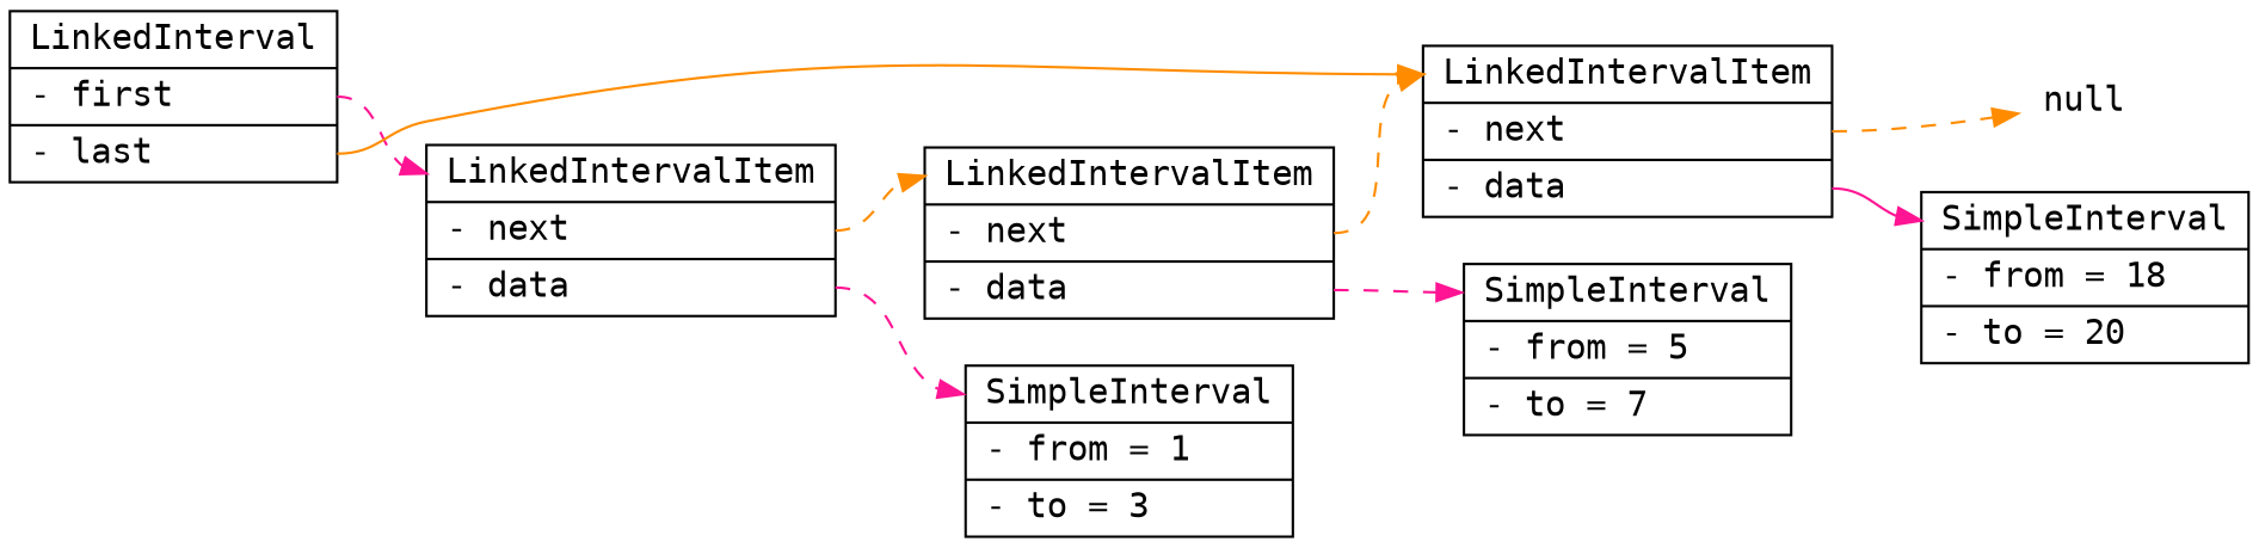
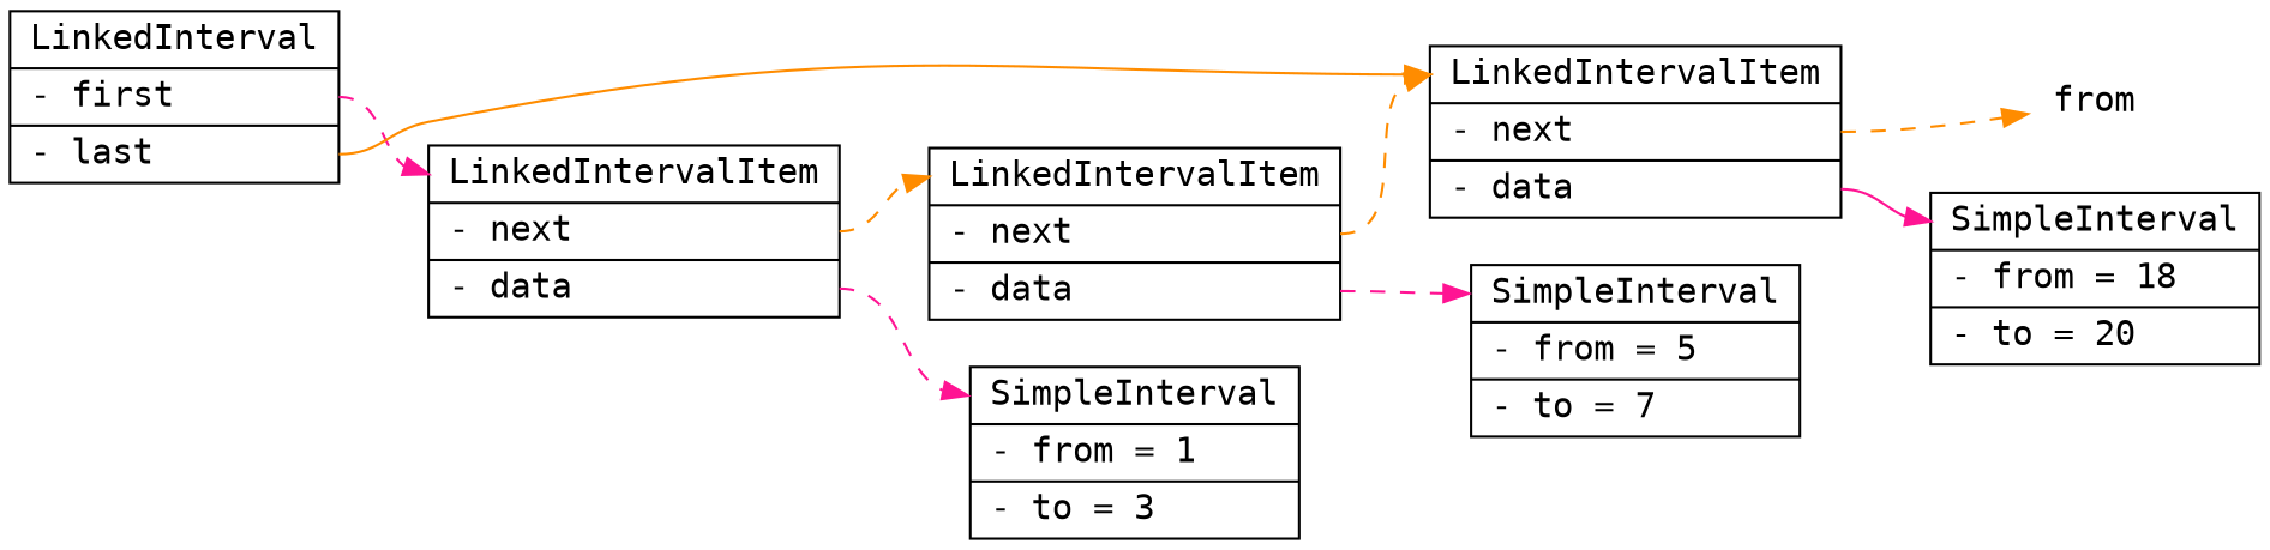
  digraph {
    rankdir=LR
    fontname="DejaVu Sans Mono"
    node [shape=record fontname="DejaVu Sans Mono"]
    edge [headport=o tailport=d color=deeppink style=dashed fontname="DejaVu Sans Mono"]
    n1 [label="<o> LinkedIntervalItem|<n> - next\l|<d> - data\l"]
    n2 [label="<o> SimpleInterval|- from = 5\l|- to = 7\l"]
    n3 [label="<o> LinkedIntervalItem|<n> - next\l|<d> - data\l"]
    n4 [label="<o> SimpleInterval|- from = 1\l|- to = 3\l"]
    n5 [label="<o> LinkedIntervalItem|<n> - next\l|<d> - data\l"]
    n6 [label="<o> SimpleInterval|- from = 18\l|- to = 20\l"]
-   null [shape=none]
+   null [shape=none label=from]
    n8 [label="<o> LinkedInterval|<f> - first\l|<l> - last\l"]
    subgraph sub_1 {
      n1
      n2
    }
    subgraph sub_2 {
      n3
      n4
    }
    subgraph sub_3 {
      n5
      n6
    }
    n1 -> n2
    n1 -> n5 [tailport=n color=darkorange]
    n3 -> n1 [tailport=n color=darkorange]
    n3 -> n4
    n5 -> n6 [style=solid]
    n5 -> null [tailport=n color=darkorange headport=""]
    n8 -> n3 [tailport=f]
    n8 -> n5 [tailport=l color=darkorange style=solid]
  }
